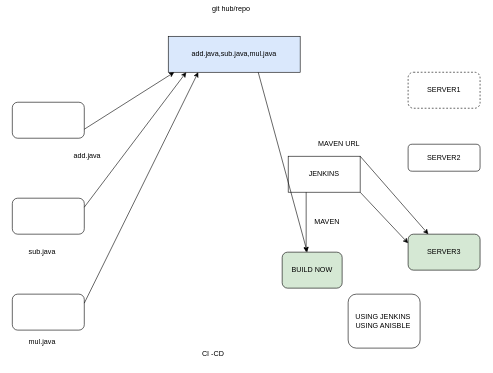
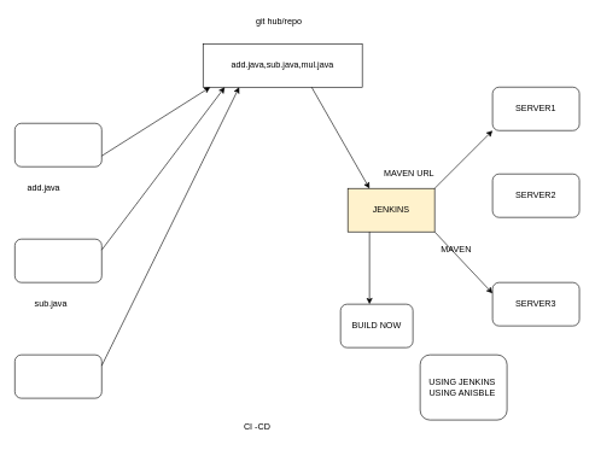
  <mxCell id="0" />
  <mxCell id="1" parent="0" />
  <mxCell id="2" value="" style="rounded=1;whiteSpace=wrap;html=1;" vertex="1" parent="1"><mxGeometry x="20" y="170" width="120" height="60" as="geometry" /></mxCell>
  <mxCell id="3" value="" style="rounded=1;whiteSpace=wrap;html=1;" vertex="1" parent="1"><mxGeometry x="20" y="330" width="120" height="60" as="geometry" /></mxCell>
  <mxCell id="4" value="" style="rounded=1;whiteSpace=wrap;html=1;" vertex="1" parent="1"><mxGeometry x="20" y="490" width="120" height="60" as="geometry" /></mxCell>
- <mxCell id="5" value="add.java,sub.java,mul.java" style="rounded=0;whiteSpace=wrap;html=1;fillColor=#dae8fc;" vertex="1" parent="1"><mxGeometry x="280" y="60" width="220" height="60" as="geometry" /></mxCell>
+ <mxCell id="5" value="add.java,sub.java,mul.java" style="rounded=0;whiteSpace=wrap;html=1;" vertex="1" parent="1"><mxGeometry x="280" y="60" width="220" height="60" as="geometry" /></mxCell>
  <mxCell id="6" value="" style="endArrow=classic;html=1;exitX=1;exitY=0.75;exitDx=0;exitDy=0;" edge="1" parent="1" source="2"><mxGeometry width="50" height="50" relative="1" as="geometry"><mxPoint x="140" y="240" as="sourcePoint" /><mxPoint x="290" y="120" as="targetPoint" /></mxGeometry></mxCell>
  <mxCell id="7" value="" style="endArrow=classic;html=1;exitX=1;exitY=0.75;exitDx=0;exitDy=0;" edge="1" parent="1"><mxGeometry width="50" height="50" relative="1" as="geometry"><mxPoint x="140" y="345" as="sourcePoint" /><mxPoint x="310" y="120" as="targetPoint" /></mxGeometry></mxCell>
  <mxCell id="8" value="" style="endArrow=classic;html=1;exitX=1;exitY=0.75;exitDx=0;exitDy=0;" edge="1" parent="1"><mxGeometry width="50" height="50" relative="1" as="geometry"><mxPoint x="140" y="505" as="sourcePoint" /><mxPoint x="330" y="120" as="targetPoint" /></mxGeometry></mxCell>
- <mxCell id="9" value="JENKINS" style="rounded=0;whiteSpace=wrap;html=1;" vertex="1" parent="1"><mxGeometry x="480" y="260" width="120" height="60" as="geometry" /></mxCell>
- <mxCell id="10" value="" style="endArrow=classic;html=1;exitX=0.682;exitY=1;exitDx=0;exitDy=0;exitPerimeter=0;" edge="1" parent="1" source="5" target="23"><mxGeometry width="50" height="50" relative="1" as="geometry"><mxPoint x="420" y="170" as="sourcePoint" /><mxPoint x="470" y="120" as="targetPoint" /></mxGeometry></mxCell>
+ <mxCell id="9" value="JENKINS" style="rounded=0;whiteSpace=wrap;html=1;fillColor=#fff2cc;" vertex="1" parent="1"><mxGeometry x="480" y="260" width="120" height="60" as="geometry" /></mxCell>
+ <mxCell id="10" value="" style="endArrow=classic;html=1;exitX=0.682;exitY=1;exitDx=0;exitDy=0;exitPerimeter=0;entryX=0.25;entryY=0;entryDx=0;entryDy=0;" edge="1" parent="1" source="5" target="9"><mxGeometry width="50" height="50" relative="1" as="geometry"><mxPoint x="420" y="170" as="sourcePoint" /><mxPoint x="470" y="120" as="targetPoint" /></mxGeometry></mxCell>
  <mxCell id="11" value="MAVEN URL" style="text;html=1;strokeColor=none;fillColor=none;align=center;verticalAlign=middle;whiteSpace=wrap;rounded=0;" vertex="1" parent="1"><mxGeometry x="520" y="230" width="90" height="20" as="geometry" /></mxCell>
- <mxCell id="12" value="SERVER1" style="rounded=1;whiteSpace=wrap;html=1;dashed=1;" vertex="1" parent="1"><mxGeometry x="680" y="120" width="120" height="60" as="geometry" /></mxCell>
- <mxCell id="13" value="SERVER2" style="rounded=1;whiteSpace=wrap;html=1;" vertex="1" parent="1"><mxGeometry x="680" y="240" width="120" height="45" as="geometry" /></mxCell>
- <mxCell id="14" value="SERVER3" style="rounded=1;whiteSpace=wrap;html=1;fillColor=#d5e8d4;" vertex="1" parent="1"><mxGeometry x="680" y="390" width="120" height="60" as="geometry" /></mxCell>
- <mxCell id="15" value="MAVEN" style="text;html=1;strokeColor=none;fillColor=none;align=center;verticalAlign=middle;whiteSpace=wrap;rounded=0;" vertex="1" parent="1"><mxGeometry x="510" y="360" width="70" height="20" as="geometry" /></mxCell>
- <mxCell id="16" value="" style="endArrow=classic;html=1;exitX=1;exitY=0;exitDx=0;exitDy=0;" edge="1" parent="1" source="9" target="14"><mxGeometry width="50" height="50" relative="1" as="geometry"><mxPoint x="590" y="290" as="sourcePoint" /><mxPoint x="640" y="240" as="targetPoint" /></mxGeometry></mxCell>
+ <mxCell id="12" value="SERVER1" style="rounded=1;whiteSpace=wrap;html=1;" vertex="1" parent="1"><mxGeometry x="680" y="120" width="120" height="60" as="geometry" /></mxCell>
+ <mxCell id="13" value="SERVER2" style="rounded=1;whiteSpace=wrap;html=1;" vertex="1" parent="1"><mxGeometry x="680" y="240" width="120" height="60" as="geometry" /></mxCell>
+ <mxCell id="14" value="SERVER3" style="rounded=1;whiteSpace=wrap;html=1;" vertex="1" parent="1"><mxGeometry x="680" y="390" width="120" height="60" as="geometry" /></mxCell>
+ <mxCell id="15" value="MAVEN" style="text;html=1;strokeColor=none;fillColor=none;align=center;verticalAlign=middle;whiteSpace=wrap;rounded=0;" vertex="1" parent="1"><mxGeometry x="595" y="335" width="70" height="20" as="geometry" /></mxCell>
+ <mxCell id="16" value="" style="endArrow=classic;html=1;exitX=1;exitY=0;exitDx=0;exitDy=0;entryX=0;entryY=1;entryDx=0;entryDy=0;" edge="1" parent="1" source="9" target="12"><mxGeometry width="50" height="50" relative="1" as="geometry"><mxPoint x="590" y="290" as="sourcePoint" /><mxPoint x="640" y="240" as="targetPoint" /></mxGeometry></mxCell>
  <mxCell id="17" value="" style="endArrow=classic;html=1;exitX=1;exitY=0.5;exitDx=0;exitDy=0;entryX=0;entryY=0.25;entryDx=0;entryDy=0;" edge="1" parent="1" target="14"><mxGeometry width="50" height="50" relative="1" as="geometry"><mxPoint x="600" y="320" as="sourcePoint" /><mxPoint x="670" y="315" as="targetPoint" /></mxGeometry></mxCell>
- <mxCell id="18" value="add.java" style="text;html=1;strokeColor=none;fillColor=none;align=center;verticalAlign=middle;whiteSpace=wrap;rounded=0;" vertex="1" parent="1"><mxGeometry x="125" y="250" width="40" height="20" as="geometry" /></mxCell>
+ <mxCell id="18" value="add.java" style="text;html=1;strokeColor=none;fillColor=none;align=center;verticalAlign=middle;whiteSpace=wrap;rounded=0;" vertex="1" parent="1"><mxGeometry x="40" y="250" width="40" height="20" as="geometry" /></mxCell>
  <mxCell id="19" value="sub.java&lt;span style=&quot;color: rgba(0 , 0 , 0 , 0) ; font-family: monospace ; font-size: 0px&quot;&gt;%3CmxGraphModel%3E%3Croot%3E%3CmxCell%20id%3D%220%22%2F%3E%3CmxCell%20id%3D%221%22%20parent%3D%220%22%2F%3E%3CmxCell%20id%3D%222%22%20value%3D%22add.java%22%20style%3D%22text%3Bhtml%3D1%3BstrokeColor%3Dnone%3BfillColor%3Dnone%3Balign%3Dcenter%3BverticalAlign%3Dmiddle%3BwhiteSpace%3Dwrap%3Brounded%3D0%3B%22%20vertex%3D%221%22%20parent%3D%221%22%3E%3CmxGeometry%20x%3D%2280%22%20y%3D%22270%22%20width%3D%2240%22%20height%3D%2220%22%20as%3D%22geometry%22%2F%3E%3C%2FmxCell%3E%3C%2Froot%3E%3C%2FmxGraphModel%3E&lt;/span&gt;&lt;span style=&quot;color: rgba(0 , 0 , 0 , 0) ; font-family: monospace ; font-size: 0px&quot;&gt;%3CmxGraphModel%3E%3Croot%3E%3CmxCell%20id%3D%220%22%2F%3E%3CmxCell%20id%3D%221%22%20parent%3D%220%22%2F%3E%3CmxCell%20id%3D%222%22%20value%3D%22add.java%22%20style%3D%22text%3Bhtml%3D1%3BstrokeColor%3Dnone%3BfillColor%3Dnone%3Balign%3Dcenter%3BverticalAlign%3Dmiddle%3BwhiteSpace%3Dwrap%3Brounded%3D0%3B%22%20vertex%3D%221%22%20parent%3D%221%22%3E%3CmxGeometry%20x%3D%2280%22%20y%3D%22270%22%20width%3D%2240%22%20height%3D%2220%22%20as%3D%22geometry%22%2F%3E%3C%2FmxCell%3E%3C%2Froot%3E%3C%2FmxGraphModel%3E&lt;/span&gt;" style="text;html=1;strokeColor=none;fillColor=none;align=center;verticalAlign=middle;whiteSpace=wrap;rounded=0;" vertex="1" parent="1"><mxGeometry x="50" y="410" width="40" height="20" as="geometry" /></mxCell>
- <mxCell id="20" value="mul.java" style="text;html=1;strokeColor=none;fillColor=none;align=center;verticalAlign=middle;whiteSpace=wrap;rounded=0;" vertex="1" parent="1"><mxGeometry x="50" y="560" width="40" height="20" as="geometry" /></mxCell>
- <mxCell id="21" value="git hub/repo" style="text;html=1;strokeColor=none;fillColor=none;align=center;verticalAlign=middle;whiteSpace=wrap;rounded=0;" vertex="1" parent="1"><mxGeometry x="350" y="5" width="70" height="20" as="geometry" /></mxCell>
+ <mxCell id="21" value="git hub/repo" style="text;html=1;strokeColor=none;fillColor=none;align=center;verticalAlign=middle;whiteSpace=wrap;rounded=0;" vertex="1" parent="1"><mxGeometry x="350" y="20" width="70" height="20" as="geometry" /></mxCell>
  <mxCell id="22" value="" style="endArrow=classic;html=1;exitX=0.25;exitY=1;exitDx=0;exitDy=0;" edge="1" parent="1" source="9"><mxGeometry width="50" height="50" relative="1" as="geometry"><mxPoint x="490" y="370" as="sourcePoint" /><mxPoint x="510" y="420" as="targetPoint" /></mxGeometry></mxCell>
- <mxCell id="23" value="BUILD NOW" style="rounded=1;whiteSpace=wrap;html=1;fillColor=#d5e8d4;" vertex="1" parent="1"><mxGeometry x="470" y="420" width="100" height="60" as="geometry" /></mxCell>
+ <mxCell id="23" value="BUILD NOW" style="rounded=1;whiteSpace=wrap;html=1;" vertex="1" parent="1"><mxGeometry x="470" y="420" width="100" height="60" as="geometry" /></mxCell>
  <mxCell id="24" value="CI -CD" style="text;html=1;strokeColor=none;fillColor=none;align=center;verticalAlign=middle;whiteSpace=wrap;rounded=0;" vertex="1" parent="1"><mxGeometry x="260" y="580" width="190" height="20" as="geometry" /></mxCell>
  <mxCell id="25" value="USING JENKINS&amp;nbsp;&lt;br&gt;USING ANISBLE&amp;nbsp;" style="rounded=1;whiteSpace=wrap;html=1;" vertex="1" parent="1"><mxGeometry x="580" y="490" width="120" height="90" as="geometry" /></mxCell>
